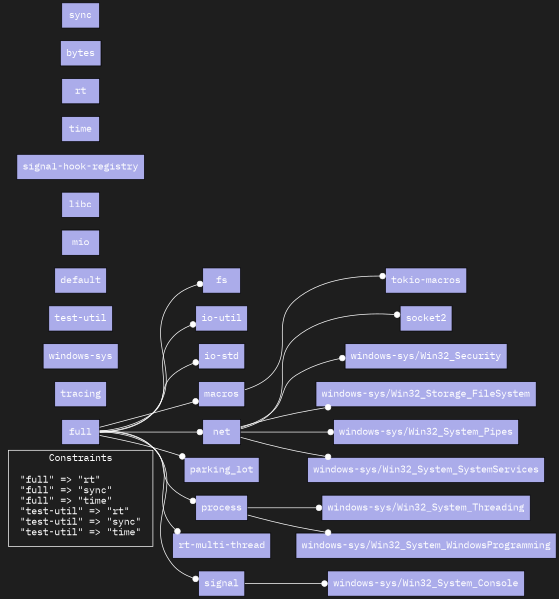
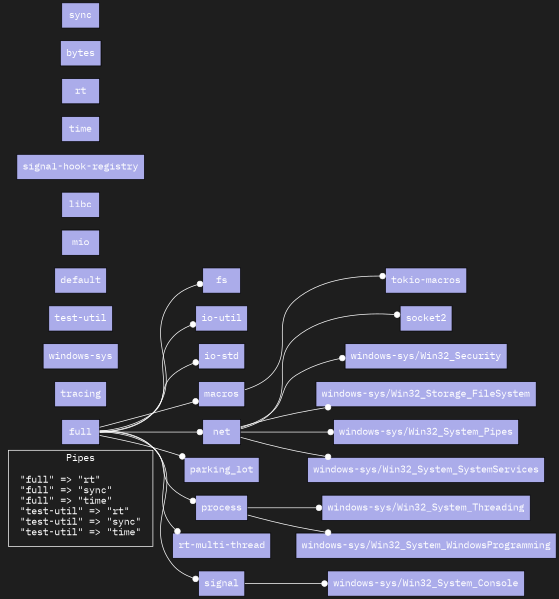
  digraph {
    bgcolor="#1e1e1e"
    newrank=true
    rankdir=LR
    fontname="IBM Plex Mono"
    node [fontcolor=white fontname="IBM Plex Mono" shape=box style=filled fillcolor="#ABACEA"]
    edge [arrowhead=dot arrowtail=none color=white dir=both fontname="IBM Plex Mono"]
    n1 [color="#1e1e1e" label=<<table border="0" cellpadding="0" cellspacing="0" cellborder="0">         <tr><td align="left">"full" =&gt; "rt"</td></tr>     <tr><td align="left">"full" =&gt; "sync"</td></tr>     <tr><td align="left">"full" =&gt; "time"</td></tr>     <tr><td align="left">"test-util" =&gt; "rt"</td></tr>     <tr><td align="left">"test-util" =&gt; "sync"</td></tr>     <tr><td align="left">"test-util" =&gt; "time"</td></tr> </table>> fillcolor=""]
    fs
    full
    "io-util"
    "io-std"
    macros
    net
    parking_lot
    process
    "rt-multi-thread"
    signal
    "tokio-macros"
    socket2
    "windows-sys/Win32_Security"
    "windows-sys/Win32_Storage_FileSystem"
    "windows-sys/Win32_System_Pipes"
    "windows-sys/Win32_System_SystemServices"
    "windows-sys/Win32_System_Threading"
    "windows-sys/Win32_System_WindowsProgramming"
    "windows-sys/Win32_System_Console"
    tracing
    "windows-sys"
    "test-util"
    default
    mio
    libc
    "signal-hook-registry"
    time
    rt
    bytes
    sync
    subgraph cluster_1 {
      color=white
      fontcolor=white
-     label=Constraints
+     label=Pipes
      n1
    }
    full -> fs
    full -> "io-util"
    full -> "io-std"
    full -> macros
    full -> net
    full -> parking_lot
    full -> process
    full -> "rt-multi-thread"
    full -> signal
    macros -> "tokio-macros"
    net -> socket2
    net -> "windows-sys/Win32_Security"
    net -> "windows-sys/Win32_Storage_FileSystem"
    net -> "windows-sys/Win32_System_Pipes"
    net -> "windows-sys/Win32_System_SystemServices"
    process -> "windows-sys/Win32_System_Threading"
    process -> "windows-sys/Win32_System_WindowsProgramming"
    signal -> "windows-sys/Win32_System_Console"
  }
